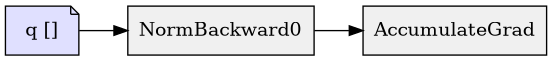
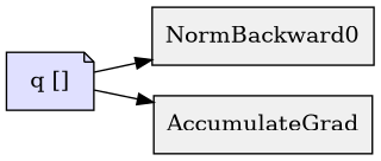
  digraph {
    rankdir=LR
    node [fillcolor="#f0f0f0" shape=record style=filled]
    n1 [fillcolor="#e0e0ff" label="q []" shape=note]
    n2 [label="{ NormBackward0 }"]
    n3 [label="{ AccumulateGrad }"]
    n1 -> n2
-   n2 -> n3
+   n1 -> n3
  }
